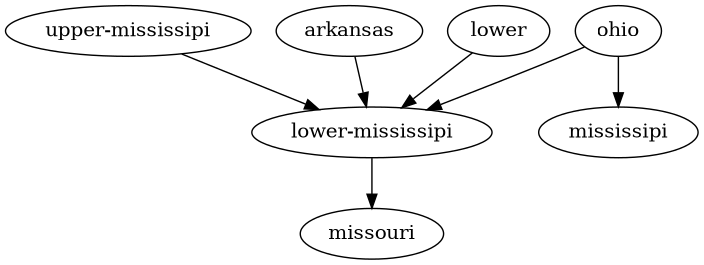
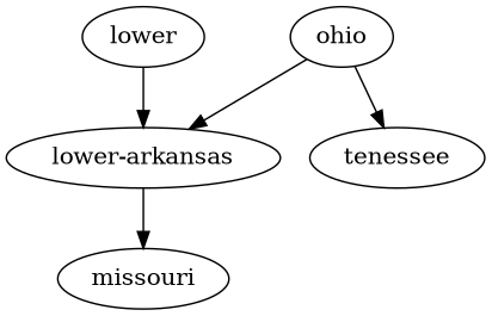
  digraph {
-   "upper-mississipi"
-   "lower-mississipi"
+   "lower-mississipi" [label="lower-arkansas"]
    missouri
-   arkansas
    n5 [label=lower]
    ohio
-   tenessee [label=mississipi]
-   "upper-mississipi" -> "lower-mississipi"
+   tenessee
    "lower-mississipi" -> missouri
-   arkansas -> "lower-mississipi"
    n5 -> "lower-mississipi"
    ohio -> "lower-mississipi"
    ohio -> tenessee
  }
